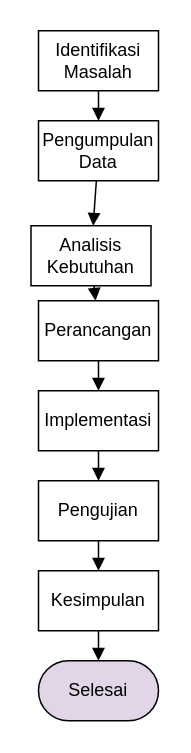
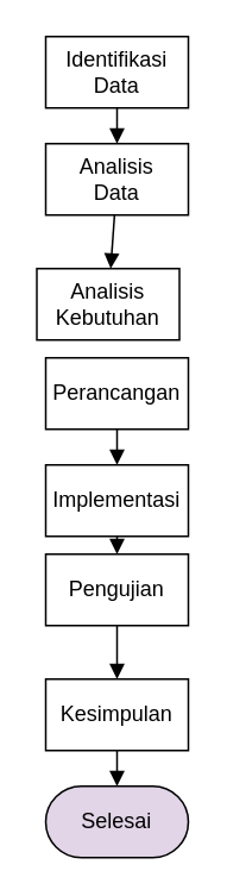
  <mxCell id="0" />
  <mxCell id="1" parent="0" />
- <mxCell id="2" value="Identifikasi &lt;br&gt;Masalah" style="rounded=0;whiteSpace=wrap;html=1;" parent="1" vertex="1"><mxGeometry x="25" y="20" width="80" height="40" as="geometry" /></mxCell>
- <mxCell id="3" value="Pengumpulan &lt;br&gt;Data" style="rounded=0;whiteSpace=wrap;html=1;" parent="1" vertex="1"><mxGeometry x="25" y="80" width="80" height="40" as="geometry" /></mxCell>
- <mxCell id="4" style="edgeStyle=none;html=1;endArrow=block;endFill=1;" parent="1" source="5" target="11" edge="1"><mxGeometry relative="1" as="geometry"><mxPoint x="65" y="310" as="targetPoint" /></mxGeometry></mxCell>
+ <mxCell id="2" value="Identifikasi &lt;br&gt;Data" style="rounded=0;whiteSpace=wrap;html=1;" parent="1" vertex="1"><mxGeometry x="25" y="20" width="80" height="40" as="geometry" /></mxCell>
+ <mxCell id="3" value="Analisis &lt;br&gt;Data" style="rounded=0;whiteSpace=wrap;html=1;" parent="1" vertex="1"><mxGeometry x="25" y="80" width="80" height="40" as="geometry" /></mxCell>
  <mxCell id="5" value="Analisis &lt;br&gt;Kebutuhan" style="rounded=0;whiteSpace=wrap;html=1;" parent="1" vertex="1"><mxGeometry x="20" y="150" width="80" height="40" as="geometry" /></mxCell>
  <mxCell id="6" value="" style="endArrow=block;html=1;endFill=1;" parent="1" source="2" target="3" edge="1"><mxGeometry width="50" height="50" relative="1" as="geometry"><mxPoint x="165" y="110" as="sourcePoint" /><mxPoint x="215" y="60" as="targetPoint" /></mxGeometry></mxCell>
  <mxCell id="7" value="" style="endArrow=block;html=1;endFill=1;" parent="1" source="3" target="5" edge="1"><mxGeometry width="50" height="50" relative="1" as="geometry"><mxPoint x="165" y="110" as="sourcePoint" /><mxPoint x="385.88" y="30.72" as="targetPoint" /></mxGeometry></mxCell>
  <mxCell id="8" value="Kesimpulan" style="rounded=0;whiteSpace=wrap;html=1;" parent="1" vertex="1"><mxGeometry x="25" y="380" width="80" height="40" as="geometry" /></mxCell>
  <mxCell id="9" value="" style="endArrow=block;html=1;exitX=0.5;exitY=1;exitDx=0;exitDy=0;endFill=1;" parent="1" source="8" target="16" edge="1"><mxGeometry width="50" height="50" relative="1" as="geometry"><mxPoint x="165" y="300" as="sourcePoint" /><mxPoint x="85" y="440" as="targetPoint" /></mxGeometry></mxCell>
  <mxCell id="10" style="edgeStyle=none;html=1;endArrow=block;endFill=1;" parent="1" source="11" target="13" edge="1"><mxGeometry relative="1" as="geometry" /></mxCell>
  <mxCell id="11" value="Perancangan" style="rounded=0;whiteSpace=wrap;html=1;" parent="1" vertex="1"><mxGeometry x="25" y="200" width="80" height="40" as="geometry" /></mxCell>
  <mxCell id="12" style="edgeStyle=none;html=1;endArrow=block;endFill=1;" parent="1" source="13" target="15" edge="1"><mxGeometry relative="1" as="geometry" /></mxCell>
  <mxCell id="13" value="Implementasi" style="rounded=0;whiteSpace=wrap;html=1;" parent="1" vertex="1"><mxGeometry x="25" y="260" width="80" height="40" as="geometry" /></mxCell>
  <mxCell id="14" style="edgeStyle=none;html=1;endArrow=block;endFill=1;" parent="1" source="15" target="8" edge="1"><mxGeometry relative="1" as="geometry" /></mxCell>
- <mxCell id="15" value="Pengujian" style="rounded=0;whiteSpace=wrap;html=1;" parent="1" vertex="1"><mxGeometry x="25" y="320" width="80" height="40" as="geometry" /></mxCell>
+ <mxCell id="15" value="Pengujian" style="rounded=0;whiteSpace=wrap;html=1;" parent="1" vertex="1"><mxGeometry x="25" y="310" width="80" height="40" as="geometry" /></mxCell>
  <mxCell id="16" value="Selesai" style="rounded=1;whiteSpace=wrap;html=1;arcSize=50;fillColor=#e1d5e7;" vertex="1" parent="1"><mxGeometry x="25" y="440" width="80" height="40" as="geometry" /></mxCell>
